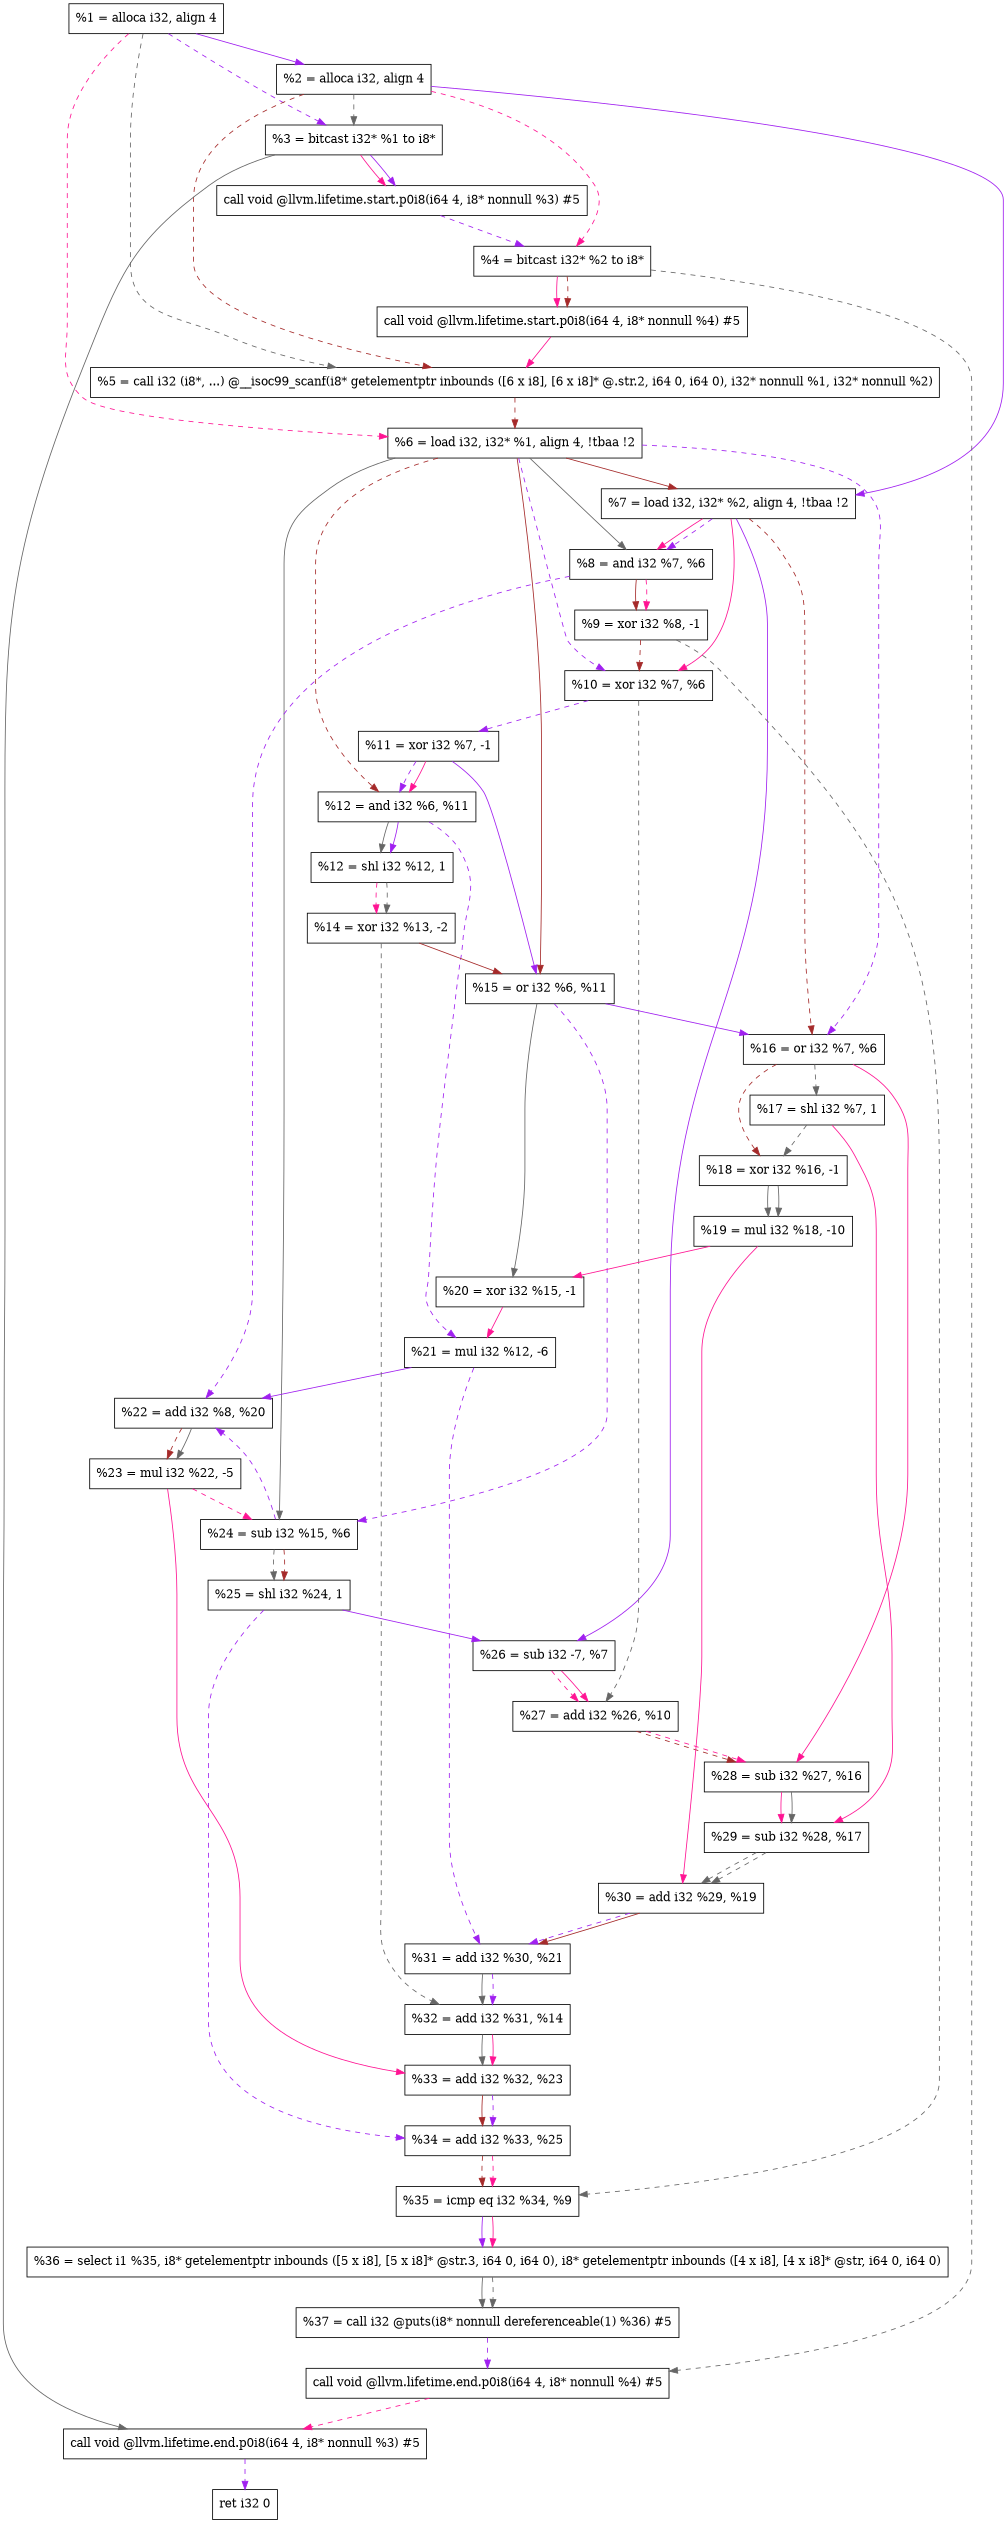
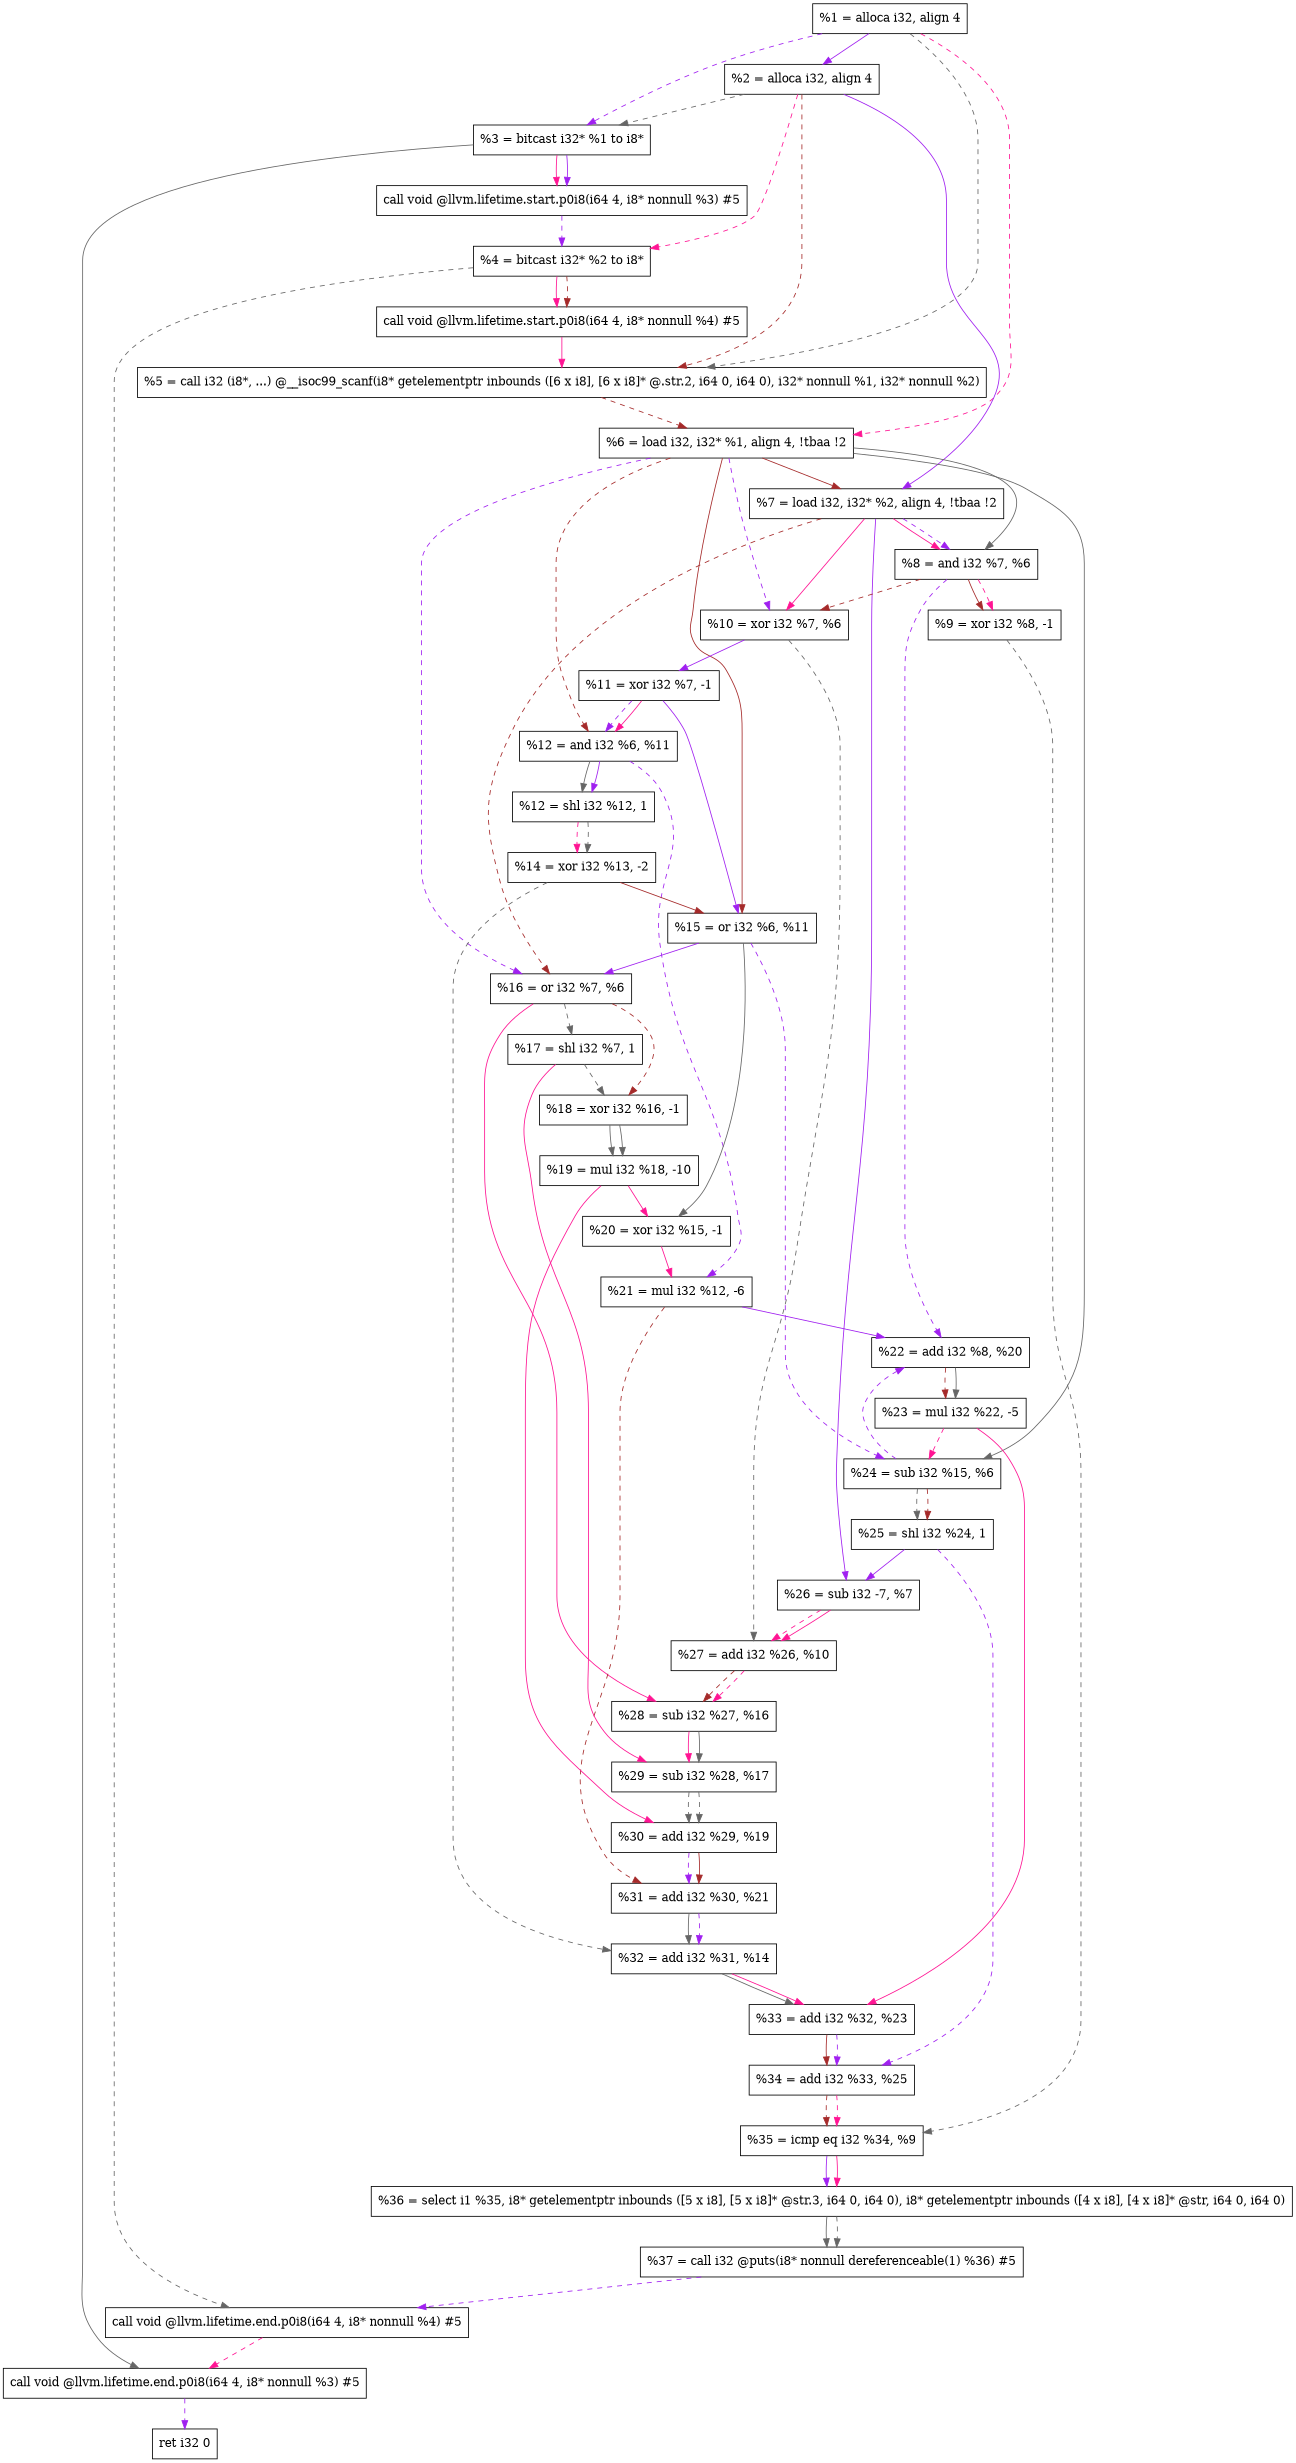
  digraph {
    node [shape=record]
    edge [color=purple style=dashed]
    n1 [label="  %1 = alloca i32, align 4"]
    n2 [label="  %2 = alloca i32, align 4"]
    n3 [label="  %3 = bitcast i32* %1 to i8*"]
    n4 [label="  %5 = call i32 (i8*, ...) @__isoc99_scanf(i8* getelementptr inbounds ([6 x i8], [6 x i8]* @.str.2, i64 0, i64 0), i32* nonnull %1, i32* nonnull %2)"]
    n5 [label="  %6 = load i32, i32* %1, align 4, !tbaa !2"]
    n6 [label="  %4 = bitcast i32* %2 to i8*"]
    n7 [label="  %7 = load i32, i32* %2, align 4, !tbaa !2"]
    n8 [label="  call void @llvm.lifetime.start.p0i8(i64 4, i8* nonnull %3) #5"]
    n9 [label="  call void @llvm.lifetime.end.p0i8(i64 4, i8* nonnull %3) #5"]
    n10 [label="  %8 = and i32 %7, %6"]
    n11 [label="  %10 = xor i32 %7, %6"]
    n12 [label="  %12 = and i32 %6, %11"]
    n13 [label="  %15 = or i32 %6, %11"]
    n14 [label="  %16 = or i32 %7, %6"]
    n15 [label="  %24 = sub i32 %15, %6"]
    n16 [label="  call void @llvm.lifetime.start.p0i8(i64 4, i8* nonnull %4) #5"]
    n17 [label="  call void @llvm.lifetime.end.p0i8(i64 4, i8* nonnull %4) #5"]
    n18 [label="  %26 = sub i32 -7, %7"]
    n19 [label="  ret i32 0"]
    n20 [label="  %9 = xor i32 %8, -1"]
    n21 [label="  %22 = add i32 %8, %20"]
    n22 [label="  %11 = xor i32 %7, -1"]
    n23 [label="  %27 = add i32 %26, %10"]
    n24 [label="%12 = shl i32 %12, 1"]
    n25 [label="  %21 = mul i32 %12, -6"]
    n26 [label="  %20 = xor i32 %15, -1"]
    n27 [label="  %17 = shl i32 %7, 1"]
    n28 [label="  %18 = xor i32 %16, -1"]
    n29 [label="  %28 = sub i32 %27, %16"]
    n30 [label="  %25 = shl i32 %24, 1"]
    n31 [label="  %29 = sub i32 %28, %17"]
    n32 [label="  %35 = icmp eq i32 %34, %9"]
    n33 [label="  %23 = mul i32 %22, -5"]
    n34 [label="  %36 = select i1 %35, i8* getelementptr inbounds ([5 x i8], [5 x i8]* @str.3, i64 0, i64 0), i8* getelementptr inbounds ([4 x i8], [4 x i8]* @str, i64 0, i64 0)"]
    n35 [label="  %14 = xor i32 %13, -2"]
    n36 [label="  %31 = add i32 %30, %21"]
    n37 [label="  %32 = add i32 %31, %14"]
    n38 [label="  %33 = add i32 %32, %23"]
    n39 [label="  %19 = mul i32 %18, -10"]
    n40 [label="  %30 = add i32 %29, %19"]
    n41 [label="  %34 = add i32 %33, %25"]
    n42 [label="  %37 = call i32 @puts(i8* nonnull dereferenceable(1) %36) #5"]
    n1 -> n2 [style=solid]
    n1 -> n3
    n1 -> n4 [color=gray40]
    n1 -> n5 [color=deeppink]
    n2 -> n3 [color=gray40]
    n2 -> n4 [color=brown]
    n2 -> n6 [color=deeppink]
    n2 -> n7 [style=solid]
    n3 -> n8 [color=deeppink style=solid]
    n3 -> n8 [style=solid]
    n3 -> n9 [color=gray40 style=solid]
    n4 -> n5 [color=brown]
    n5 -> n7 [color=brown style=solid]
    n5 -> n10 [color=gray40 style=solid]
    n5 -> n11
    n5 -> n12 [color=brown]
    n5 -> n13 [color=brown style=solid]
    n5 -> n14
    n5 -> n15 [color=gray40 style=solid]
    n6 -> n16 [color=deeppink style=solid]
    n6 -> n16 [color=brown]
    n6 -> n17 [color=gray40]
    n7 -> n10 [color=deeppink style=solid]
    n7 -> n10
    n7 -> n11 [color=deeppink style=solid]
    n7 -> n14 [color=brown]
    n7 -> n18 [style=solid]
    n8 -> n6
    n9 -> n19
    n10 -> n20 [color=brown style=solid]
    n10 -> n20 [color=deeppink]
    n10 -> n21
-   n11 -> n22
+   n11 -> n22 [style=solid]
    n11 -> n23 [color=gray40]
    n12 -> n24 [color=gray40 style=solid]
    n12 -> n24 [style=solid]
    n12 -> n25
    n13 -> n14 [style=solid]
    n13 -> n15
    n13 -> n26 [color=gray40 style=solid]
    n14 -> n27 [color=gray40]
    n14 -> n28 [color=brown]
    n14 -> n29 [color=deeppink style=solid]
    n15 -> n21
    n15 -> n30 [color=gray40]
    n15 -> n30 [color=brown]
    n16 -> n4 [color=deeppink style=solid]
    n17 -> n9 [color=deeppink]
    n18 -> n23 [color=deeppink]
    n18 -> n23 [color=deeppink style=solid]
-   n20 -> n11 [color=brown]
+   n10 -> n11 [color=brown]
    n20 -> n32 [color=gray40]
    n21 -> n33 [color=brown]
    n21 -> n33 [color=gray40 style=solid]
    n22 -> n12
    n22 -> n12 [color=deeppink style=solid]
    n22 -> n13 [style=solid]
    n23 -> n29 [color=brown]
    n23 -> n29 [color=deeppink]
    n24 -> n35 [color=deeppink]
    n24 -> n35 [color=gray40]
    n25 -> n21 [style=solid]
-   n25 -> n36
+   n25 -> n36 [color=brown]
    n26 -> n25 [color=deeppink style=solid]
    n27 -> n28 [color=gray40]
    n27 -> n31 [color=deeppink style=solid]
    n28 -> n39 [color=gray40 style=solid]
    n28 -> n39 [color=gray40 style=solid]
    n29 -> n31 [color=deeppink style=solid]
    n29 -> n31 [color=gray40 style=solid]
    n30 -> n18 [style=solid]
    n30 -> n41
    n31 -> n40 [color=gray40]
    n31 -> n40 [color=gray40]
    n32 -> n34 [style=solid]
    n32 -> n34 [color=deeppink style=solid]
    n33 -> n15 [color=deeppink]
    n33 -> n38 [color=deeppink style=solid]
    n34 -> n42 [color=gray40 style=solid]
    n34 -> n42 [color=gray40]
    n35 -> n13 [color=brown style=solid]
    n35 -> n37 [color=gray40]
    n36 -> n37 [color=gray40 style=solid]
    n36 -> n37
    n37 -> n38 [color=gray40 style=solid]
    n37 -> n38 [color=deeppink style=solid]
    n38 -> n41 [color=brown style=solid]
    n38 -> n41
    n39 -> n26 [color=deeppink style=solid]
    n39 -> n40 [color=deeppink style=solid]
    n40 -> n36
    n40 -> n36 [color=brown style=solid]
    n41 -> n32 [color=brown]
    n41 -> n32 [color=deeppink]
    n42 -> n17
  }
